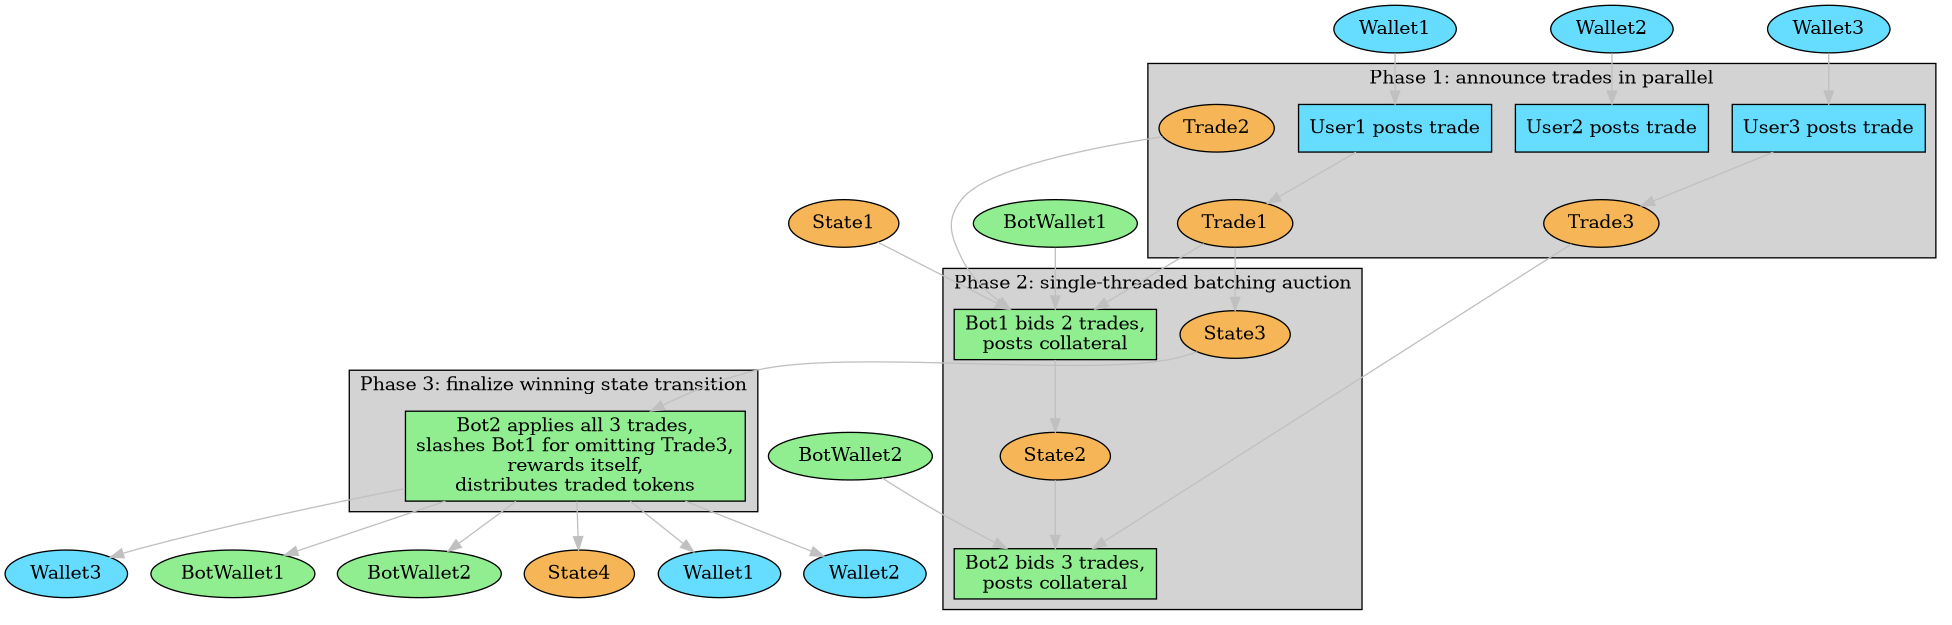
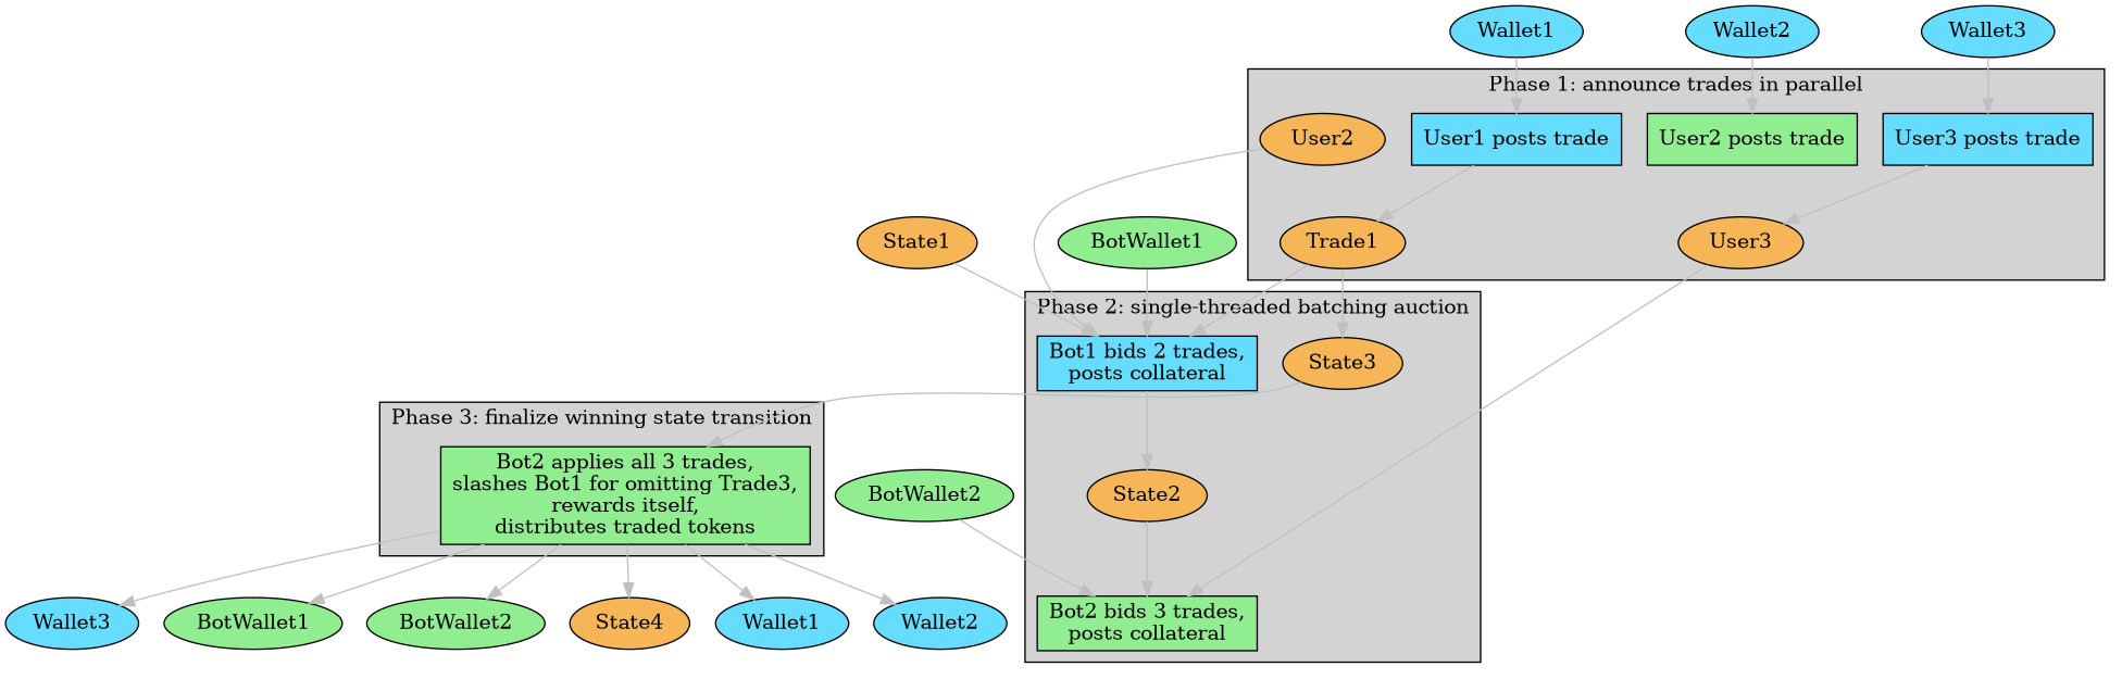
  digraph {
    rankdir=TB
    node [fillcolor="#66ddff" style=filled]
    edge [color=grey]
    n1 [label="User3 posts trade" shape=rect]
-   Trade3 [fillcolor="#F6B657" shape=oval]
-   n3 [label="User2 posts trade" shape=rect]
-   Trade2 [fillcolor="#F6B657" shape=oval]
+   Trade3 [fillcolor="#F6B657" shape=oval label=User3]
+   n3 [fillcolor=lightgreen label="User2 posts trade" shape=rect]
+   Trade2 [fillcolor="#F6B657" shape=oval label=User2]
    n5 [label="User1 posts trade" shape=rect]
    Trade1 [fillcolor="#F6B657" shape=oval]
-   n7 [fillcolor=lightgreen label="Bot1 bids 2 trades,\nposts collateral" shape=rect]
+   n7 [label="Bot1 bids 2 trades,\nposts collateral" shape=rect]
    n8 [fillcolor=lightgreen label="Bot2 bids 3 trades,\nposts collateral" shape=rect]
    State2 [fillcolor="#F6B657" shape=oval]
    State3 [fillcolor="#F6B657" shape=oval]
    n11 [fillcolor=lightgreen label="Bot2 applies all 3 trades,\nslashes Bot1 for omitting Trade3,\nrewards itself,\ndistributes traded tokens" shape=rect]
    n12 [label=Wallet1]
    n13 [label=Wallet2]
    n14 [label=Wallet3]
    n15 [fillcolor=lightgreen label=BotWallet1]
    n16 [fillcolor=lightgreen label=BotWallet2]
    State4 [fillcolor="#F6B657"]
    Wallet1
    Wallet2
    Wallet3
    BotWallet1 [fillcolor=lightgreen]
    BotWallet2 [fillcolor=lightgreen]
    State1 [fillcolor="#F6B657"]
    subgraph cluster_1 {
      bgcolor=lightgrey
      label="Phase 1: announce trades in parallel"
      n1
      Trade3
      n3
      Trade2
      n5
      Trade1
    }
    subgraph cluster_2 {
      bgcolor=lightgrey
      label="Phase 2: single-threaded batching auction"
      n7
      n8
      State2
      State3
    }
    subgraph cluster_3 {
      bgcolor=lightgrey
      label="Phase 3: finalize winning state transition"
      n11
    }
    n1 -> Trade3
    Trade3 -> n8
    Trade2 -> n7
    n5 -> Trade1
    Trade1 -> n7
    Trade1 -> State3
    n7 -> State2
    State2 -> n8
    State3 -> n11
    n11 -> n12
    n11 -> n13
    n11 -> n14
    n11 -> n15
    n11 -> n16
    n11 -> State4
    Wallet1 -> n5
    Wallet2 -> n3
    Wallet3 -> n1
    BotWallet1 -> n7
    BotWallet2 -> n8
    State1 -> n7
  }
